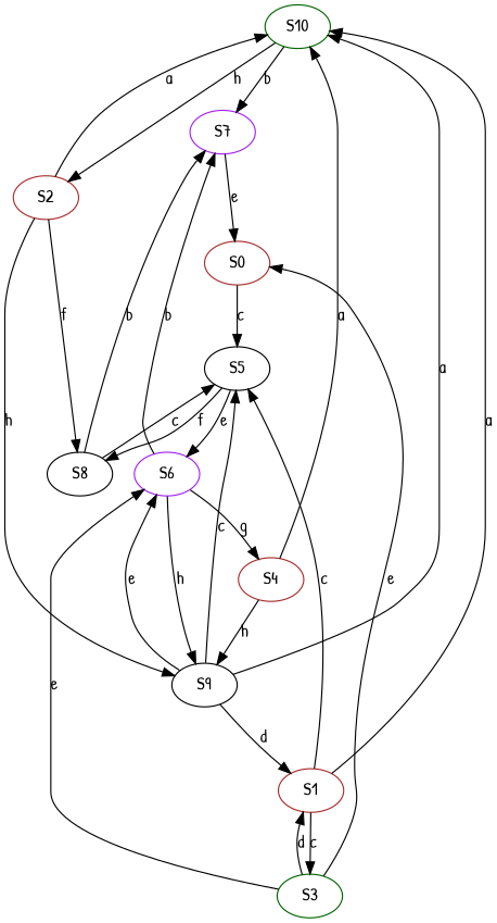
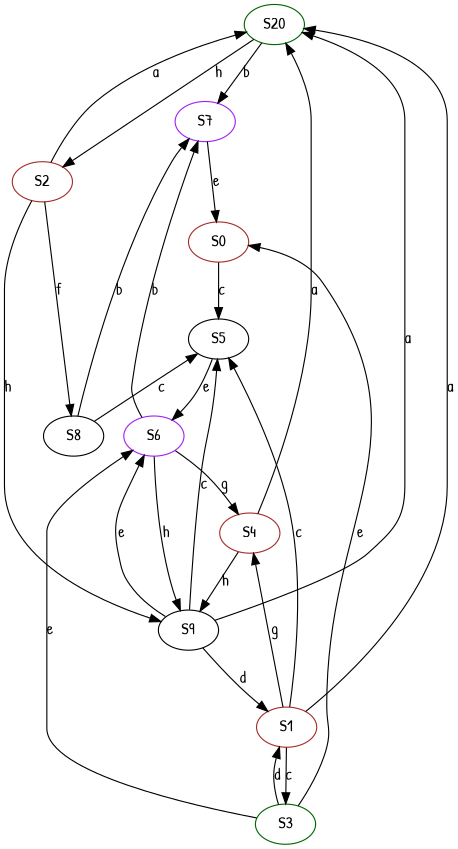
  strict digraph {
    fontname="Patrick Hand"
    node [color=brown fontname="Patrick Hand"]
    edge [fontname="Patrick Hand"]
-   S10 [color=darkgreen]
+   S10 [color=darkgreen label=S20]
    S7 [color=purple]
    S2
    S0
    S8 [color=black]
    S9 [color=black]
    S5 [color=black]
    S3 [color=darkgreen]
    S1
    S6 [color=purple]
    S4
    S10 -> S7 [label=b]
    S10 -> S2 [label=h]
    S7 -> S0 [label=e]
    S2 -> S10 [label=a]
    S2 -> S8 [label=f]
    S2 -> S9 [label=h]
    S0 -> S5 [label=c]
    S8 -> S7 [label=b]
    S8 -> S5 [label=c]
    S9 -> S10 [label=a]
    S9 -> S5 [label=c]
    S9 -> S1 [label=d]
    S9 -> S6 [label=e]
-   S5 -> S8 [label=f]
    S5 -> S6 [label=e]
    S3 -> S0 [label=e]
    S3 -> S1 [label=d]
    S3 -> S6 [label=e]
    S1 -> S10 [label=a]
    S1 -> S5 [label=c]
    S1 -> S3 [label=c]
+   S1 -> S4 [label=g]
    S6 -> S7 [label=b]
    S6 -> S9 [label=h]
    S6 -> S4 [label=g]
    S4 -> S10 [label=a]
    S4 -> S9 [label=h]
  }
